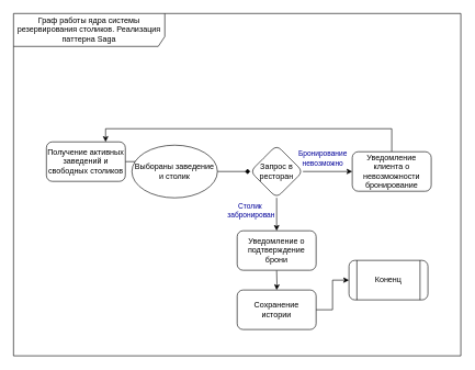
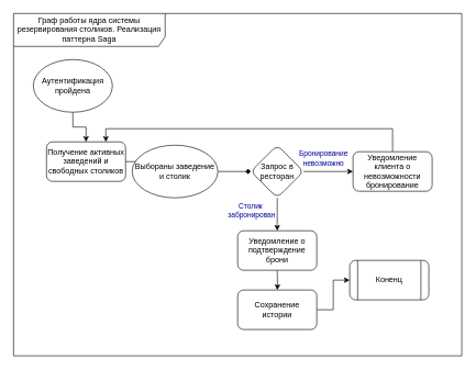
  <mxCell id="0" />
  <mxCell id="1" parent="0" />
  <mxCell id="2" value="Граф работы ядра системы резервирования столиков. Реализация паттерна Saga" style="shape=umlFrame;whiteSpace=wrap;html=1;pointerEvents=0;recursiveResize=0;container=1;collapsible=0;width=230;height=50;" vertex="1" parent="1"><mxGeometry x="20" y="20" width="680" height="520" as="geometry" /></mxCell>
  <mxCell id="3" value="" style="edgeStyle=orthogonalEdgeStyle;rounded=0;orthogonalLoop=1;jettySize=auto;html=1;" edge="1" parent="2" source="4"><mxGeometry relative="1" as="geometry"><mxPoint x="180" y="240" as="targetPoint" /></mxGeometry></mxCell>
  <mxCell id="4" value="Получение активных заведений и свободных столиков" style="rounded=1;whiteSpace=wrap;html=1;" vertex="1" parent="2"><mxGeometry x="50" y="195" width="120" height="60" as="geometry" /></mxCell>
+ <mxCell id="5" value="" style="edgeStyle=orthogonalEdgeStyle;rounded=0;orthogonalLoop=1;jettySize=auto;html=1;" edge="1" parent="2" source="6" target="4"><mxGeometry relative="1" as="geometry" /></mxCell>
+ <mxCell id="6" value="Аутентификация&lt;br&gt;пройдена" style="ellipse;whiteSpace=wrap;html=1;" vertex="1" parent="2"><mxGeometry x="30" y="70" width="120" height="80" as="geometry" /></mxCell>
  <mxCell id="7" style="edgeStyle=orthogonalEdgeStyle;rounded=0;orthogonalLoop=1;jettySize=auto;html=1;exitX=1;exitY=0.5;exitDx=0;exitDy=0;entryX=0;entryY=0.5;entryDx=0;entryDy=0;endArrow=diamond;" edge="1" parent="2" source="8" target="12"><mxGeometry relative="1" as="geometry" /></mxCell>
  <mxCell id="8" value="Выбораны заведение и столик" style="ellipse;whiteSpace=wrap;html=1;rounded=1;" vertex="1" parent="2"><mxGeometry x="180" y="200" width="130" height="80" as="geometry" /></mxCell>
  <mxCell id="9" value="Бронирование&lt;br&gt;невозможно" style="edgeStyle=orthogonalEdgeStyle;rounded=0;orthogonalLoop=1;jettySize=auto;html=1;exitX=1;exitY=0.5;exitDx=0;exitDy=0;entryX=0;entryY=0.5;entryDx=0;entryDy=0;fontColor=#000099;" edge="1" parent="2" source="12" target="18"><mxGeometry x="-0.2" y="20" relative="1" as="geometry"><mxPoint as="offset" /></mxGeometry></mxCell>
  <mxCell id="10" style="edgeStyle=orthogonalEdgeStyle;rounded=0;orthogonalLoop=1;jettySize=auto;html=1;exitX=0.5;exitY=1;exitDx=0;exitDy=0;entryX=0.5;entryY=0;entryDx=0;entryDy=0;" edge="1" parent="2" source="12" target="14"><mxGeometry relative="1" as="geometry" /></mxCell>
  <mxCell id="11" value="Столик&amp;nbsp;&lt;br&gt;забронирован" style="edgeLabel;html=1;align=center;verticalAlign=middle;resizable=0;points=[];fontColor=#000099;" vertex="1" connectable="0" parent="10"><mxGeometry x="-0.253" relative="1" as="geometry"><mxPoint x="-40" as="offset" /></mxGeometry></mxCell>
  <mxCell id="12" value="Запрос в ресторан" style="rhombus;whiteSpace=wrap;html=1;rounded=1;" vertex="1" parent="2"><mxGeometry x="360" y="200" width="80" height="80" as="geometry" /></mxCell>
  <mxCell id="13" value="" style="edgeStyle=orthogonalEdgeStyle;rounded=0;orthogonalLoop=1;jettySize=auto;html=1;" edge="1" parent="2" target="16"><mxGeometry relative="1" as="geometry"><mxPoint x="400" y="390" as="sourcePoint" /></mxGeometry></mxCell>
  <mxCell id="14" value="Уведомление о подтверждение брони" style="whiteSpace=wrap;html=1;rounded=1;" vertex="1" parent="2"><mxGeometry x="340" y="330" width="120" height="60" as="geometry" /></mxCell>
  <mxCell id="15" value="" style="edgeStyle=orthogonalEdgeStyle;rounded=0;orthogonalLoop=1;jettySize=auto;html=1;" edge="1" parent="2" source="16" target="19"><mxGeometry relative="1" as="geometry" /></mxCell>
  <mxCell id="16" value="Сохранение&lt;br&gt;истории" style="whiteSpace=wrap;html=1;rounded=1;" vertex="1" parent="2"><mxGeometry x="340" y="420" width="120" height="60" as="geometry" /></mxCell>
  <mxCell id="17" style="edgeStyle=orthogonalEdgeStyle;rounded=0;orthogonalLoop=1;jettySize=auto;html=1;exitX=0.5;exitY=0;exitDx=0;exitDy=0;entryX=0.75;entryY=0;entryDx=0;entryDy=0;" edge="1" parent="2" source="18" target="4"><mxGeometry relative="1" as="geometry" /></mxCell>
  <mxCell id="18" value="Уведомление клиента о невозможности бронирование" style="whiteSpace=wrap;html=1;rounded=1;" vertex="1" parent="2"><mxGeometry x="515" y="210" width="120" height="60" as="geometry" /></mxCell>
  <mxCell id="19" value="Коненц" style="shape=process;whiteSpace=wrap;html=1;backgroundOutline=1;rounded=1;" vertex="1" parent="2"><mxGeometry x="510" y="375" width="120" height="60" as="geometry" /></mxCell>
